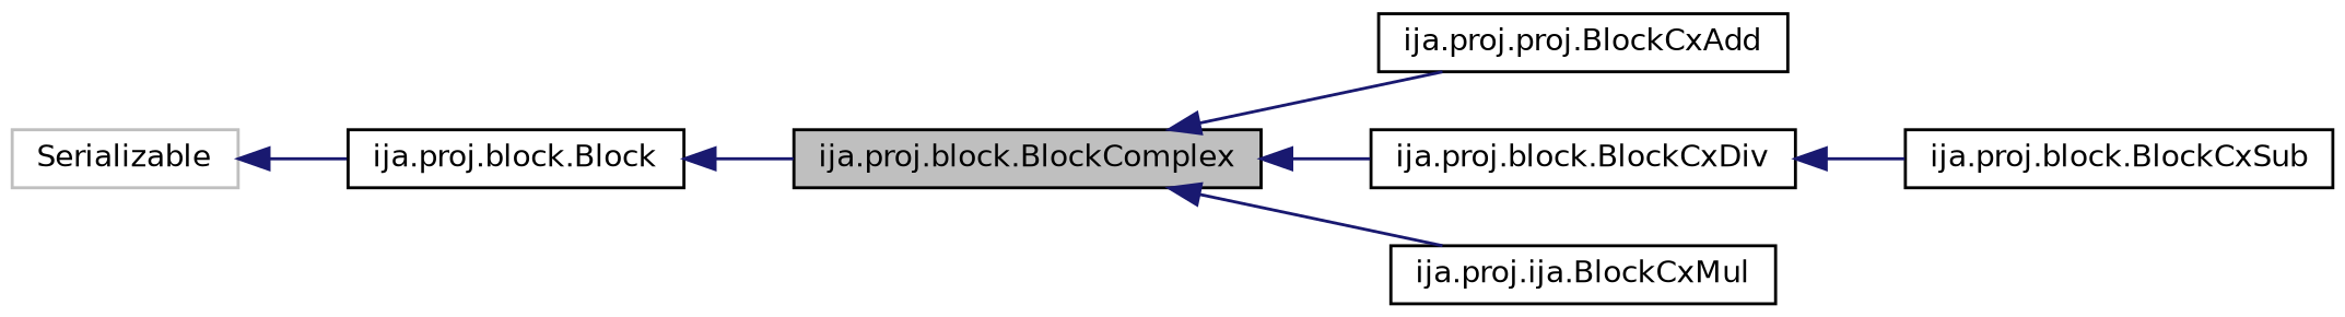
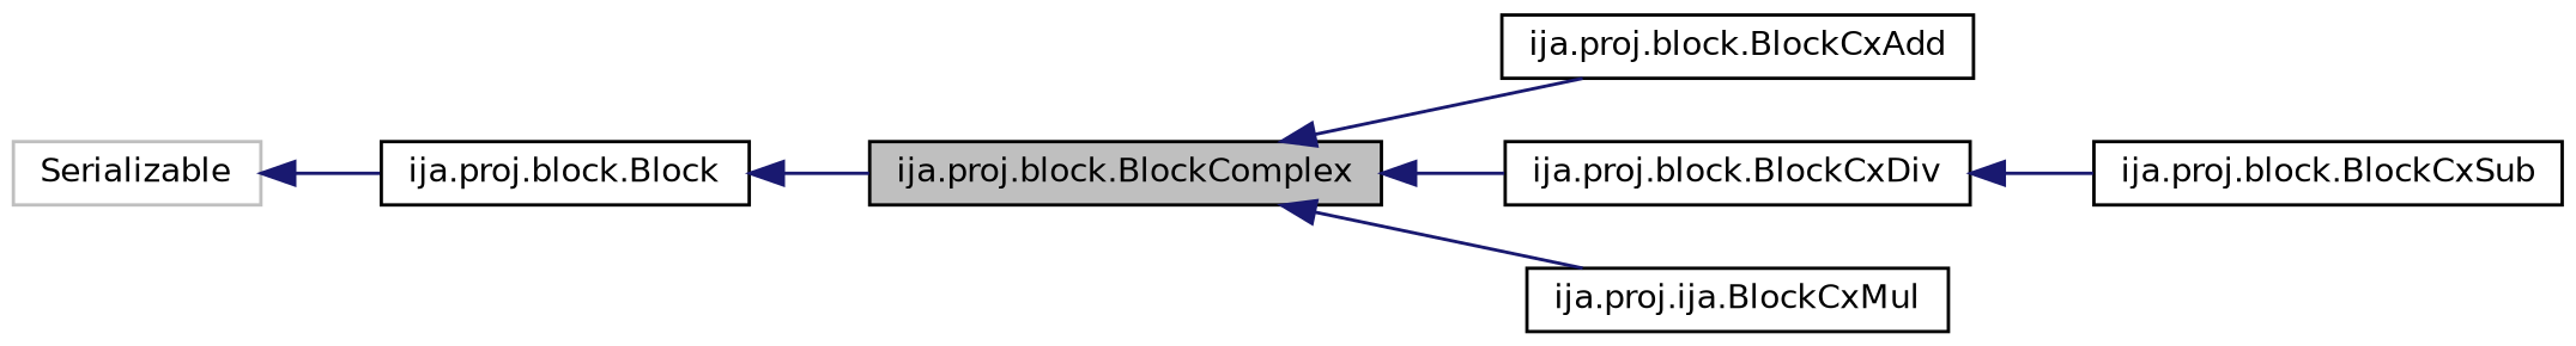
  digraph {
    rankdir=LR
    node [color=black fillcolor=white fontname=Helvetica fontsize=10 shape=record style=filled]
    edge [color=midnightblue dir=back fontname=Helvetica fontsize=10 labelfontname=Helvetica labelfontsize=10 style=solid]
    n1 [fillcolor=grey75 fontcolor=black height=0.2 label="ija.proj.block.BlockComplex" width=0.4]
-   n2 [height=0.2 label="ija.proj.proj.BlockCxAdd" width=0.4]
+   n2 [height=0.2 label="ija.proj.block.BlockCxAdd" width=0.4]
    n3 [height=0.2 label="ija.proj.block.BlockCxDiv" width=0.4]
    n4 [height=0.2 label="ija.proj.ija.BlockCxMul" width=0.4]
    n5 [height=0.2 label="ija.proj.block.BlockCxSub" width=0.4]
    n6 [height=0.2 label="ija.proj.block.Block" width=0.4]
    n7 [color=grey75 height=0.2 label=Serializable width=0.4]
    n1 -> n2
    n1 -> n3
    n1 -> n4
    n3 -> n5
    n6 -> n1
    n7 -> n6
  }
